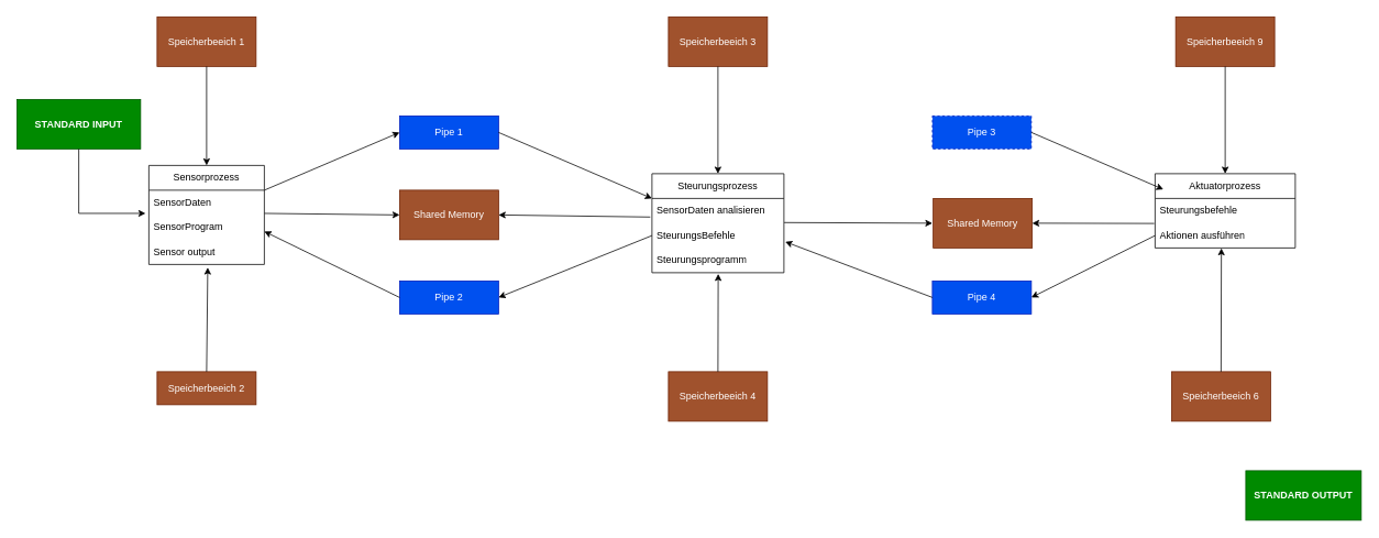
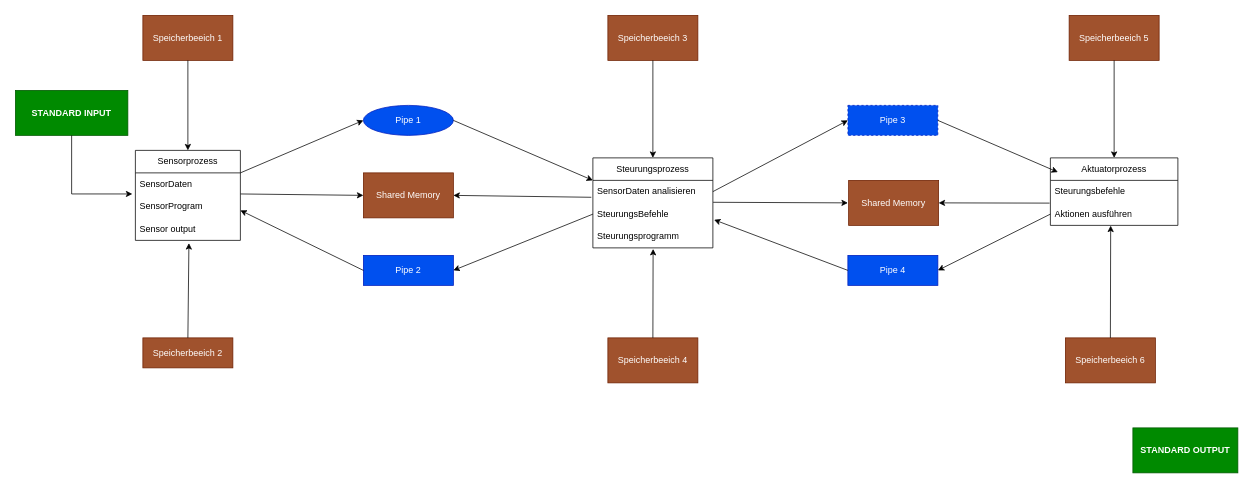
  <mxCell id="0" />
  <mxCell id="1" parent="0" />
  <mxCell id="2" value="Sensorprozess" style="swimlane;fontStyle=0;childLayout=stackLayout;horizontal=1;startSize=30;horizontalStack=0;resizeParent=1;resizeParentMax=0;resizeLast=0;collapsible=1;marginBottom=0;whiteSpace=wrap;html=1;" vertex="1" parent="1"><mxGeometry x="180" y="200" width="140" height="120" as="geometry" /></mxCell>
  <mxCell id="3" value="SensorDaten" style="text;strokeColor=none;fillColor=none;align=left;verticalAlign=middle;spacingLeft=4;spacingRight=4;overflow=hidden;points=[[0,0.5],[1,0.5]];portConstraint=eastwest;rotatable=0;whiteSpace=wrap;html=1;" vertex="1" parent="2"><mxGeometry y="30" width="140" height="30" as="geometry" /></mxCell>
  <mxCell id="4" value="SensorProgram" style="text;strokeColor=none;fillColor=none;align=left;verticalAlign=middle;spacingLeft=4;spacingRight=4;overflow=hidden;points=[[0,0.5],[1,0.5]];portConstraint=eastwest;rotatable=0;whiteSpace=wrap;html=1;" vertex="1" parent="2"><mxGeometry y="60" width="140" height="30" as="geometry" /></mxCell>
  <mxCell id="5" value="Sensor output" style="text;strokeColor=none;fillColor=none;align=left;verticalAlign=middle;spacingLeft=4;spacingRight=4;overflow=hidden;points=[[0,0.5],[1,0.5]];portConstraint=eastwest;rotatable=0;whiteSpace=wrap;html=1;" vertex="1" parent="2"><mxGeometry y="90" width="140" height="30" as="geometry" /></mxCell>
  <mxCell id="6" value="Steurungsprozess" style="swimlane;fontStyle=0;childLayout=stackLayout;horizontal=1;startSize=30;horizontalStack=0;resizeParent=1;resizeParentMax=0;resizeLast=0;collapsible=1;marginBottom=0;whiteSpace=wrap;html=1;" vertex="1" parent="1"><mxGeometry x="790" y="210" width="160" height="120" as="geometry" /></mxCell>
  <mxCell id="7" value="SensorDaten analisieren" style="text;strokeColor=none;fillColor=none;align=left;verticalAlign=middle;spacingLeft=4;spacingRight=4;overflow=hidden;points=[[0,0.5],[1,0.5]];portConstraint=eastwest;rotatable=0;whiteSpace=wrap;html=1;" vertex="1" parent="6"><mxGeometry y="30" width="160" height="30" as="geometry" /></mxCell>
  <mxCell id="8" value="SteurungsBefehle" style="text;strokeColor=none;fillColor=none;align=left;verticalAlign=middle;spacingLeft=4;spacingRight=4;overflow=hidden;points=[[0,0.5],[1,0.5]];portConstraint=eastwest;rotatable=0;whiteSpace=wrap;html=1;" vertex="1" parent="6"><mxGeometry y="60" width="160" height="30" as="geometry" /></mxCell>
  <mxCell id="9" value="Steurungsprogramm" style="text;strokeColor=none;fillColor=none;align=left;verticalAlign=middle;spacingLeft=4;spacingRight=4;overflow=hidden;points=[[0,0.5],[1,0.5]];portConstraint=eastwest;rotatable=0;whiteSpace=wrap;html=1;" vertex="1" parent="6"><mxGeometry y="90" width="160" height="30" as="geometry" /></mxCell>
  <mxCell id="10" value="Aktuatorprozess" style="swimlane;fontStyle=0;childLayout=stackLayout;horizontal=1;startSize=30;horizontalStack=0;resizeParent=1;resizeParentMax=0;resizeLast=0;collapsible=1;marginBottom=0;whiteSpace=wrap;html=1;" vertex="1" parent="1"><mxGeometry x="1400" y="210" width="170" height="90" as="geometry" /></mxCell>
  <mxCell id="11" value="Steurungsbefehle&amp;nbsp;" style="text;strokeColor=none;fillColor=none;align=left;verticalAlign=middle;spacingLeft=4;spacingRight=4;overflow=hidden;points=[[0,0.5],[1,0.5]];portConstraint=eastwest;rotatable=0;whiteSpace=wrap;html=1;" vertex="1" parent="10"><mxGeometry y="30" width="170" height="30" as="geometry" /></mxCell>
  <mxCell id="12" value="Aktionen ausführen" style="text;strokeColor=none;fillColor=none;align=left;verticalAlign=middle;spacingLeft=4;spacingRight=4;overflow=hidden;points=[[0,0.5],[1,0.5]];portConstraint=eastwest;rotatable=0;whiteSpace=wrap;html=1;" vertex="1" parent="10"><mxGeometry y="60" width="170" height="30" as="geometry" /></mxCell>
- <mxCell id="13" value="Pipe 1" style="rounded=0;whiteSpace=wrap;html=1;fillColor=#0050ef;fontColor=#ffffff;strokeColor=#001DBC;" vertex="1" parent="1"><mxGeometry x="484" y="140" width="120" height="40" as="geometry" /></mxCell>
+ <mxCell id="13" value="Pipe 1" style="ellipse;whiteSpace=wrap;html=1;fillColor=#0050ef;fontColor=#ffffff;strokeColor=#001DBC;" vertex="1" parent="1"><mxGeometry x="484" y="140" width="120" height="40" as="geometry" /></mxCell>
  <mxCell id="14" value="Pipe 3" style="rounded=0;whiteSpace=wrap;html=1;fillColor=#0050ef;fontColor=#ffffff;strokeColor=#001DBC;dashed=1;" vertex="1" parent="1"><mxGeometry x="1130" y="140" width="120" height="40" as="geometry" /></mxCell>
  <mxCell id="15" value="Pipe 2" style="rounded=0;whiteSpace=wrap;html=1;fillColor=#0050ef;fontColor=#ffffff;strokeColor=#001DBC;" vertex="1" parent="1"><mxGeometry x="484" y="340" width="120" height="40" as="geometry" /></mxCell>
  <mxCell id="16" value="Pipe 4" style="rounded=0;whiteSpace=wrap;html=1;fillColor=#0050ef;fontColor=#ffffff;strokeColor=#001DBC;" vertex="1" parent="1"><mxGeometry x="1130" y="340" width="120" height="40" as="geometry" /></mxCell>
  <mxCell id="17" value="" style="endArrow=classic;html=1;rounded=0;entryX=0;entryY=0.5;entryDx=0;entryDy=0;" edge="1" parent="1" target="13"><mxGeometry width="50" height="50" relative="1" as="geometry"><mxPoint x="320" y="230" as="sourcePoint" /><mxPoint x="370" y="180" as="targetPoint" /></mxGeometry></mxCell>
  <mxCell id="18" value="" style="endArrow=classic;html=1;rounded=0;exitX=1;exitY=0.5;exitDx=0;exitDy=0;" edge="1" parent="1" source="14"><mxGeometry width="50" height="50" relative="1" as="geometry"><mxPoint x="1350" y="160" as="sourcePoint" /><mxPoint x="1410" y="229" as="targetPoint" /></mxGeometry></mxCell>
  <mxCell id="19" value="" style="endArrow=classic;html=1;rounded=0;entryX=0;entryY=0;entryDx=0;entryDy=0;entryPerimeter=0;exitX=1;exitY=0.5;exitDx=0;exitDy=0;" edge="1" parent="1" source="13" target="7"><mxGeometry width="50" height="50" relative="1" as="geometry"><mxPoint x="660" y="140" as="sourcePoint" /><mxPoint x="880" y="285" as="targetPoint" /></mxGeometry></mxCell>
+ <mxCell id="20" value="" style="endArrow=classic;html=1;rounded=0;exitX=1;exitY=0.5;exitDx=0;exitDy=0;entryX=0;entryY=0.5;entryDx=0;entryDy=0;" edge="1" parent="1" source="7" target="14"><mxGeometry width="50" height="50" relative="1" as="geometry"><mxPoint x="1000" y="230" as="sourcePoint" /><mxPoint x="1200" y="110" as="targetPoint" /></mxGeometry></mxCell>
  <mxCell id="21" value="" style="endArrow=classic;html=1;rounded=0;exitX=0;exitY=0.5;exitDx=0;exitDy=0;" edge="1" parent="1" source="15"><mxGeometry width="50" height="50" relative="1" as="geometry"><mxPoint x="860" y="350" as="sourcePoint" /><mxPoint x="320" y="280" as="targetPoint" /></mxGeometry></mxCell>
  <mxCell id="22" value="" style="endArrow=classic;html=1;rounded=0;entryX=1;entryY=0.5;entryDx=0;entryDy=0;exitX=0;exitY=0.5;exitDx=0;exitDy=0;" edge="1" parent="1" source="8" target="15"><mxGeometry width="50" height="50" relative="1" as="geometry"><mxPoint x="860" y="350" as="sourcePoint" /><mxPoint x="910" y="300" as="targetPoint" /></mxGeometry></mxCell>
  <mxCell id="23" value="" style="endArrow=classic;html=1;rounded=0;entryX=1;entryY=0.5;entryDx=0;entryDy=0;exitX=0;exitY=0.5;exitDx=0;exitDy=0;" edge="1" parent="1" source="12" target="16"><mxGeometry width="50" height="50" relative="1" as="geometry"><mxPoint x="1550" y="285" as="sourcePoint" /><mxPoint x="1340" y="430" as="targetPoint" /></mxGeometry></mxCell>
  <mxCell id="24" value="" style="endArrow=classic;html=1;rounded=0;entryX=1.01;entryY=0.752;entryDx=0;entryDy=0;exitX=0;exitY=0.5;exitDx=0;exitDy=0;entryPerimeter=0;" edge="1" parent="1" source="16" target="8"><mxGeometry width="50" height="50" relative="1" as="geometry"><mxPoint x="1230" y="440" as="sourcePoint" /><mxPoint x="1010" y="295" as="targetPoint" /></mxGeometry></mxCell>
  <mxCell id="25" value="&lt;b&gt;STANDARD INPUT&lt;/b&gt;" style="rounded=0;whiteSpace=wrap;html=1;fillColor=#008a00;strokeColor=#005700;fontColor=#ffffff;" vertex="1" parent="1"><mxGeometry x="20" y="120" width="150" height="60" as="geometry" /></mxCell>
  <mxCell id="26" value="&lt;b&gt;STANDARD OUTPUT&lt;/b&gt;" style="rounded=0;whiteSpace=wrap;html=1;fillColor=#008a00;strokeColor=#005700;fontColor=#ffffff;" vertex="1" parent="1"><mxGeometry x="1510" y="570" width="140" height="60" as="geometry" /></mxCell>
  <mxCell id="27" value="" style="endArrow=classic;html=1;rounded=0;entryX=-0.029;entryY=0.937;entryDx=0;entryDy=0;exitX=0.5;exitY=1;exitDx=0;exitDy=0;entryPerimeter=0;edgeStyle=orthogonalEdgeStyle;" edge="1" parent="1" source="25" target="3"><mxGeometry width="50" height="50" relative="1" as="geometry"><mxPoint x="80" y="110" as="sourcePoint" /><mxPoint x="130" y="60" as="targetPoint" /></mxGeometry></mxCell>
  <mxCell id="28" value="Speicherbeeich 1" style="rounded=0;whiteSpace=wrap;html=1;fillColor=#a0522d;fontColor=#ffffff;strokeColor=#6D1F00;" vertex="1" parent="1"><mxGeometry x="190" y="20" width="120" height="60" as="geometry" /></mxCell>
  <mxCell id="29" value="Speicherbeeich 2" style="rounded=0;whiteSpace=wrap;html=1;fillColor=#a0522d;fontColor=#ffffff;strokeColor=#6D1F00;" vertex="1" parent="1"><mxGeometry x="190" y="450" width="120" height="40" as="geometry" /></mxCell>
  <mxCell id="30" value="Speicherbeeich 4" style="rounded=0;whiteSpace=wrap;html=1;fillColor=#a0522d;fontColor=#ffffff;strokeColor=#6D1F00;" vertex="1" parent="1"><mxGeometry x="810" y="450" width="120" height="60" as="geometry" /></mxCell>
  <mxCell id="31" value="Speicherbeeich 3" style="rounded=0;whiteSpace=wrap;html=1;fillColor=#a0522d;fontColor=#ffffff;strokeColor=#6D1F00;" vertex="1" parent="1"><mxGeometry x="810" y="20" width="120" height="60" as="geometry" /></mxCell>
  <mxCell id="32" value="Shared Memory" style="rounded=0;whiteSpace=wrap;html=1;fillColor=#a0522d;fontColor=#ffffff;strokeColor=#6D1F00;" vertex="1" parent="1"><mxGeometry x="1131" y="240" width="120" height="60" as="geometry" /></mxCell>
  <mxCell id="33" value="Shared Memory" style="rounded=0;whiteSpace=wrap;html=1;fillColor=#a0522d;fontColor=#ffffff;strokeColor=#6D1F00;" vertex="1" parent="1"><mxGeometry x="484" y="230" width="120" height="60" as="geometry" /></mxCell>
- <mxCell id="34" value="Speicherbeeich 9" style="rounded=0;whiteSpace=wrap;html=1;fillColor=#a0522d;fontColor=#ffffff;strokeColor=#6D1F00;" vertex="1" parent="1"><mxGeometry x="1425" y="20" width="120" height="60" as="geometry" /></mxCell>
+ <mxCell id="34" value="Speicherbeeich 5" style="rounded=0;whiteSpace=wrap;html=1;fillColor=#a0522d;fontColor=#ffffff;strokeColor=#6D1F00;" vertex="1" parent="1"><mxGeometry x="1425" y="20" width="120" height="60" as="geometry" /></mxCell>
  <mxCell id="35" value="Speicherbeeich 6" style="rounded=0;whiteSpace=wrap;html=1;fillColor=#a0522d;fontColor=#ffffff;strokeColor=#6D1F00;" vertex="1" parent="1"><mxGeometry x="1420" y="450" width="120" height="60" as="geometry" /></mxCell>
  <mxCell id="36" value="" style="endArrow=classic;html=1;rounded=0;exitX=1.002;exitY=-0.063;exitDx=0;exitDy=0;exitPerimeter=0;entryX=0;entryY=0.5;entryDx=0;entryDy=0;" edge="1" parent="1" source="4" target="33"><mxGeometry width="50" height="50" relative="1" as="geometry"><mxPoint x="850" y="420" as="sourcePoint" /><mxPoint x="900" y="370" as="targetPoint" /></mxGeometry></mxCell>
  <mxCell id="37" value="" style="endArrow=classic;html=1;rounded=0;entryX=1;entryY=0.5;entryDx=0;entryDy=0;exitX=-0.013;exitY=0.752;exitDx=0;exitDy=0;exitPerimeter=0;" edge="1" parent="1" source="7" target="33"><mxGeometry width="50" height="50" relative="1" as="geometry"><mxPoint x="690" y="300" as="sourcePoint" /><mxPoint x="774" y="261" as="targetPoint" /></mxGeometry></mxCell>
  <mxCell id="38" value="" style="endArrow=classic;html=1;rounded=0;exitX=1.002;exitY=-0.026;exitDx=0;exitDy=0;exitPerimeter=0;" edge="1" parent="1" source="8"><mxGeometry width="50" height="50" relative="1" as="geometry"><mxPoint x="950" y="269.44" as="sourcePoint" /><mxPoint x="1130" y="270" as="targetPoint" /></mxGeometry></mxCell>
  <mxCell id="39" value="" style="endArrow=classic;html=1;rounded=0;exitX=-0.006;exitY=0.011;exitDx=0;exitDy=0;exitPerimeter=0;entryX=1;entryY=0.5;entryDx=0;entryDy=0;" edge="1" parent="1" source="12" target="32"><mxGeometry width="50" height="50" relative="1" as="geometry"><mxPoint x="938" y="278" as="sourcePoint" /><mxPoint x="1140" y="280" as="targetPoint" /></mxGeometry></mxCell>
  <mxCell id="40" value="" style="endArrow=classic;html=1;rounded=0;exitX=0.5;exitY=1;exitDx=0;exitDy=0;entryX=0.5;entryY=0;entryDx=0;entryDy=0;" edge="1" parent="1" source="31" target="6"><mxGeometry width="50" height="50" relative="1" as="geometry"><mxPoint x="850" y="420" as="sourcePoint" /><mxPoint x="900" y="370" as="targetPoint" /></mxGeometry></mxCell>
  <mxCell id="41" value="" style="endArrow=classic;html=1;rounded=0;exitX=0.5;exitY=1;exitDx=0;exitDy=0;entryX=0.5;entryY=0;entryDx=0;entryDy=0;" edge="1" parent="1" source="34" target="10"><mxGeometry width="50" height="50" relative="1" as="geometry"><mxPoint x="1480" y="100" as="sourcePoint" /><mxPoint x="1480" y="190" as="targetPoint" /></mxGeometry></mxCell>
  <mxCell id="42" value="" style="endArrow=classic;html=1;rounded=0;exitX=0.5;exitY=1;exitDx=0;exitDy=0;" edge="1" parent="1" source="28" target="2"><mxGeometry width="50" height="50" relative="1" as="geometry"><mxPoint x="290" y="40" as="sourcePoint" /><mxPoint x="290" y="170" as="targetPoint" /></mxGeometry></mxCell>
  <mxCell id="43" value="" style="endArrow=classic;html=1;rounded=0;entryX=0.51;entryY=1.122;entryDx=0;entryDy=0;exitX=0.5;exitY=0;exitDx=0;exitDy=0;entryPerimeter=0;" edge="1" parent="1" source="29" target="5"><mxGeometry width="50" height="50" relative="1" as="geometry"><mxPoint x="391" y="340" as="sourcePoint" /><mxPoint x="390" y="460" as="targetPoint" /></mxGeometry></mxCell>
  <mxCell id="44" value="" style="endArrow=classic;html=1;rounded=0;entryX=0.473;entryY=1.011;entryDx=0;entryDy=0;entryPerimeter=0;exitX=0.5;exitY=0;exitDx=0;exitDy=0;" edge="1" parent="1" source="35" target="12"><mxGeometry width="50" height="50" relative="1" as="geometry"><mxPoint x="1475" y="450" as="sourcePoint" /><mxPoint x="1479.44" y="440" as="targetPoint" /></mxGeometry></mxCell>
  <mxCell id="45" value="" style="endArrow=classic;html=1;rounded=0;entryX=0.502;entryY=1.048;entryDx=0;entryDy=0;entryPerimeter=0;exitX=0.5;exitY=0;exitDx=0;exitDy=0;" edge="1" parent="1" source="30" target="9"><mxGeometry width="50" height="50" relative="1" as="geometry"><mxPoint x="860" y="440" as="sourcePoint" /><mxPoint x="900" y="370" as="targetPoint" /></mxGeometry></mxCell>
